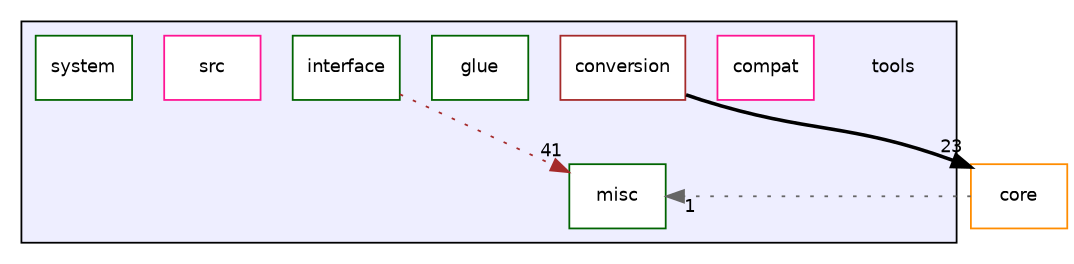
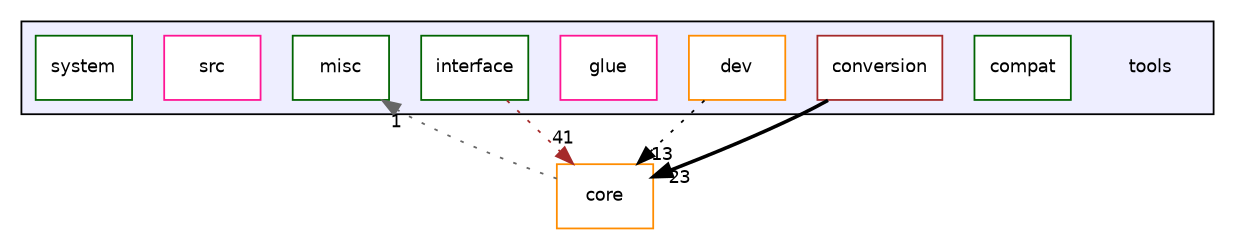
  digraph {
    compound=true
    node [color=darkgreen fontname=Helvetica fontsize=10 shape=box fillcolor=white style=filled]
    edge [color=black labeldistance=1.5 labelfontname=Helvetica labelfontsize=10 style=dotted]
    n1 [color=deeppink label=tools shape=plaintext fillcolor="" style=""]
-   n2 [color=deeppink label=compat]
+   n2 [label=compat]
    n3 [color=brown label=conversion]
-   n5 [label=glue]
+   n4 [color=darkorange label=dev]
+   n5 [color=deeppink label=glue]
    n6 [label=interface]
    n7 [label=misc]
    n8 [color=deeppink label=src]
    n9 [label=system]
    n10 [color=darkorange label=core]
    subgraph cluster_1 {
      bgcolor="#eeeeff"
      pencolor=black
      n1
      n2
      n3
+     n4
      n5
      n6
      n7
      n8
      n9
    }
    n3 -> n10 [headlabel=23 style=bold]
-   n6 -> n7 [color=brown headlabel=41]
+   n4 -> n10 [headlabel=13]
+   n6 -> n10 [color=brown headlabel=41]
    n10 -> n7 [color=gray40 headlabel=1]
  }
